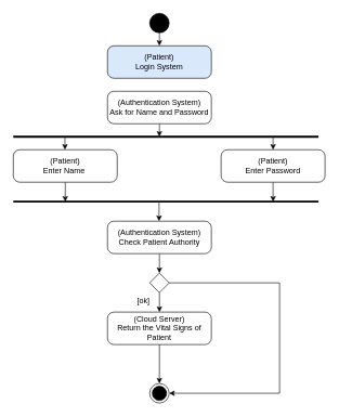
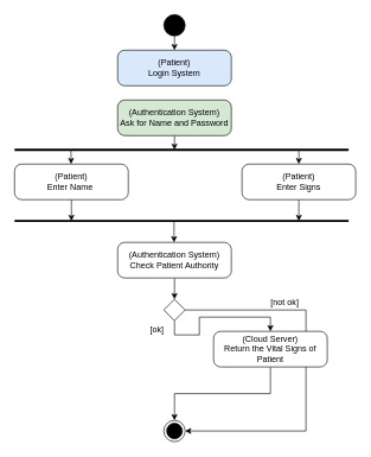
  <mxCell id="0" />
  <mxCell id="1" parent="0" />
  <mxCell id="2" style="edgeStyle=orthogonalEdgeStyle;rounded=0;orthogonalLoop=1;jettySize=auto;html=1;exitX=0.5;exitY=1;exitDx=0;exitDy=0;entryX=0.5;entryY=0;entryDx=0;entryDy=0;" edge="1" parent="1" source="3" target="5"><mxGeometry relative="1" as="geometry" /></mxCell>
  <mxCell id="3" value="" style="ellipse;fillColor=strokeColor;html=1;" vertex="1" parent="1"><mxGeometry x="230" y="20" width="30" height="30" as="geometry" /></mxCell>
  <mxCell id="4" value="" style="ellipse;html=1;shape=endState;fillColor=strokeColor;" vertex="1" parent="1"><mxGeometry x="230" y="590" width="30" height="30" as="geometry" /></mxCell>
  <mxCell id="5" value="(Patient)&lt;div&gt;Login System&lt;/div&gt;" style="html=1;dashed=0;rounded=1;absoluteArcSize=1;arcSize=20;verticalAlign=middle;align=center;whiteSpace=wrap;fillColor=#dae8fc;" vertex="1" parent="1"><mxGeometry x="165" y="70" width="160" height="50" as="geometry" /></mxCell>
  <mxCell id="6" style="edgeStyle=orthogonalEdgeStyle;rounded=0;orthogonalLoop=1;jettySize=auto;html=1;exitX=0.5;exitY=1;exitDx=0;exitDy=0;" edge="1" parent="1" source="7"><mxGeometry relative="1" as="geometry"><mxPoint x="245" y="210" as="targetPoint" /></mxGeometry></mxCell>
- <mxCell id="7" value="(Authentication System)&lt;div&gt;Ask for Name and Password&lt;/div&gt;" style="html=1;dashed=0;rounded=1;absoluteArcSize=1;arcSize=20;verticalAlign=middle;align=center;whiteSpace=wrap;" vertex="1" parent="1"><mxGeometry x="165" y="140" width="160" height="50" as="geometry" /></mxCell>
+ <mxCell id="7" value="(Authentication System)&lt;div&gt;Ask for Name and Password&lt;/div&gt;" style="html=1;dashed=0;rounded=1;absoluteArcSize=1;arcSize=20;verticalAlign=middle;align=center;whiteSpace=wrap;fillColor=#d5e8d4;" vertex="1" parent="1"><mxGeometry x="165" y="140" width="160" height="50" as="geometry" /></mxCell>
  <mxCell id="8" style="edgeStyle=orthogonalEdgeStyle;rounded=0;orthogonalLoop=1;jettySize=auto;html=1;exitX=0.5;exitY=1;exitDx=0;exitDy=0;" edge="1" parent="1" source="9"><mxGeometry relative="1" as="geometry"><mxPoint x="100" y="310" as="targetPoint" /></mxGeometry></mxCell>
  <mxCell id="9" value="(Patient)&lt;div&gt;Enter Name&amp;nbsp;&lt;/div&gt;" style="html=1;dashed=0;rounded=1;absoluteArcSize=1;arcSize=20;verticalAlign=middle;align=center;whiteSpace=wrap;" vertex="1" parent="1"><mxGeometry x="20" y="230" width="160" height="50" as="geometry" /></mxCell>
  <mxCell id="10" style="edgeStyle=orthogonalEdgeStyle;rounded=0;orthogonalLoop=1;jettySize=auto;html=1;exitX=0.5;exitY=1;exitDx=0;exitDy=0;" edge="1" parent="1" source="11"><mxGeometry relative="1" as="geometry"><mxPoint x="420" y="310" as="targetPoint" /></mxGeometry></mxCell>
- <mxCell id="11" value="(Patient)&lt;div&gt;Enter Password&lt;/div&gt;" style="html=1;dashed=0;rounded=1;absoluteArcSize=1;arcSize=20;verticalAlign=middle;align=center;whiteSpace=wrap;" vertex="1" parent="1"><mxGeometry x="340" y="230" width="160" height="50" as="geometry" /></mxCell>
+ <mxCell id="11" value="(Patient)&lt;div&gt;Enter Signs&lt;/div&gt;" style="html=1;dashed=0;rounded=1;absoluteArcSize=1;arcSize=20;verticalAlign=middle;align=center;whiteSpace=wrap;" vertex="1" parent="1"><mxGeometry x="340" y="230" width="160" height="50" as="geometry" /></mxCell>
  <mxCell id="12" value="" style="endArrow=none;startArrow=none;endFill=0;startFill=0;endSize=8;html=1;verticalAlign=bottom;labelBackgroundColor=none;strokeWidth=3;rounded=0;" edge="1" parent="1"><mxGeometry width="160" relative="1" as="geometry"><mxPoint x="20" y="210" as="sourcePoint" /><mxPoint x="490" y="210" as="targetPoint" /></mxGeometry></mxCell>
  <mxCell id="13" style="edgeStyle=orthogonalEdgeStyle;rounded=0;orthogonalLoop=1;jettySize=auto;html=1;exitX=0.5;exitY=1;exitDx=0;exitDy=0;" edge="1" parent="1"><mxGeometry relative="1" as="geometry"><mxPoint x="99.5" y="230" as="targetPoint" /><mxPoint x="99.5" y="210" as="sourcePoint" /><Array as="points"><mxPoint x="99.5" y="230" /></Array></mxGeometry></mxCell>
  <mxCell id="14" style="edgeStyle=orthogonalEdgeStyle;rounded=0;orthogonalLoop=1;jettySize=auto;html=1;exitX=0.5;exitY=1;exitDx=0;exitDy=0;" edge="1" parent="1"><mxGeometry relative="1" as="geometry"><mxPoint x="420" y="230" as="targetPoint" /><mxPoint x="420" y="210" as="sourcePoint" /><Array as="points"><mxPoint x="420" y="230" /></Array></mxGeometry></mxCell>
  <mxCell id="15" value="" style="endArrow=none;startArrow=none;endFill=0;startFill=0;endSize=8;html=1;verticalAlign=bottom;labelBackgroundColor=none;strokeWidth=3;rounded=0;" edge="1" parent="1"><mxGeometry width="160" relative="1" as="geometry"><mxPoint x="20" y="310" as="sourcePoint" /><mxPoint x="490" y="310" as="targetPoint" /></mxGeometry></mxCell>
  <mxCell id="16" style="edgeStyle=orthogonalEdgeStyle;rounded=0;orthogonalLoop=1;jettySize=auto;html=1;exitX=0.5;exitY=1;exitDx=0;exitDy=0;entryX=0.5;entryY=0;entryDx=0;entryDy=0;" edge="1" parent="1" source="17" target="20"><mxGeometry relative="1" as="geometry" /></mxCell>
  <mxCell id="17" value="(Authentication System)&lt;div&gt;Check Patient Authority&lt;/div&gt;" style="html=1;dashed=0;rounded=1;absoluteArcSize=1;arcSize=20;verticalAlign=middle;align=center;whiteSpace=wrap;" vertex="1" parent="1"><mxGeometry x="165" y="340" width="160" height="50" as="geometry" /></mxCell>
  <mxCell id="18" style="edgeStyle=orthogonalEdgeStyle;rounded=0;orthogonalLoop=1;jettySize=auto;html=1;exitX=0.5;exitY=1;exitDx=0;exitDy=0;entryX=0.5;entryY=0;entryDx=0;entryDy=0;" edge="1" parent="1" source="20" target="23"><mxGeometry relative="1" as="geometry" /></mxCell>
  <mxCell id="19" style="edgeStyle=orthogonalEdgeStyle;rounded=0;orthogonalLoop=1;jettySize=auto;html=1;exitX=1;exitY=0.5;exitDx=0;exitDy=0;entryX=1;entryY=0.5;entryDx=0;entryDy=0;" edge="1" parent="1" source="20" target="4"><mxGeometry relative="1" as="geometry"><Array as="points"><mxPoint x="430" y="435" /><mxPoint x="430" y="605" /></Array></mxGeometry></mxCell>
  <mxCell id="20" value="" style="rhombus;" vertex="1" parent="1"><mxGeometry x="230" y="420" width="30" height="30" as="geometry" /></mxCell>
  <mxCell id="21" style="edgeStyle=orthogonalEdgeStyle;rounded=0;orthogonalLoop=1;jettySize=auto;html=1;exitX=0.5;exitY=1;exitDx=0;exitDy=0;" edge="1" parent="1"><mxGeometry relative="1" as="geometry"><mxPoint x="244.41" y="340" as="targetPoint" /><mxPoint x="244.41" y="310" as="sourcePoint" /></mxGeometry></mxCell>
  <mxCell id="22" style="edgeStyle=orthogonalEdgeStyle;rounded=0;orthogonalLoop=1;jettySize=auto;html=1;exitX=0.5;exitY=1;exitDx=0;exitDy=0;entryX=0.5;entryY=0;entryDx=0;entryDy=0;" edge="1" parent="1" source="23" target="4"><mxGeometry relative="1" as="geometry" /></mxCell>
- <mxCell id="23" value="(Cloud Server)&lt;div&gt;Return the Vital Signs of Patient&lt;/div&gt;" style="html=1;dashed=0;rounded=1;absoluteArcSize=1;arcSize=20;verticalAlign=middle;align=center;whiteSpace=wrap;" vertex="1" parent="1"><mxGeometry x="165" y="480" width="160" height="50" as="geometry" /></mxCell>
+ <mxCell id="23" value="(Cloud Server)&lt;div&gt;Return the Vital Signs of Patient&lt;/div&gt;" style="html=1;dashed=0;rounded=1;absoluteArcSize=1;arcSize=20;verticalAlign=middle;align=center;whiteSpace=wrap;" vertex="1" parent="1"><mxGeometry x="300" y="465" width="160" height="50" as="geometry" /></mxCell>
  <mxCell id="24" value="[ok]" style="text;html=1;align=center;verticalAlign=middle;resizable=0;points=[];autosize=1;strokeColor=none;fillColor=none;" vertex="1" parent="1"><mxGeometry x="200" y="448" width="40" height="30" as="geometry" /></mxCell>
+ <mxCell id="25" value="[not ok]" style="text;html=1;align=center;verticalAlign=middle;resizable=0;points=[];autosize=1;strokeColor=none;fillColor=none;" vertex="1" parent="1"><mxGeometry x="370" y="410" width="60" height="30" as="geometry" /></mxCell>
